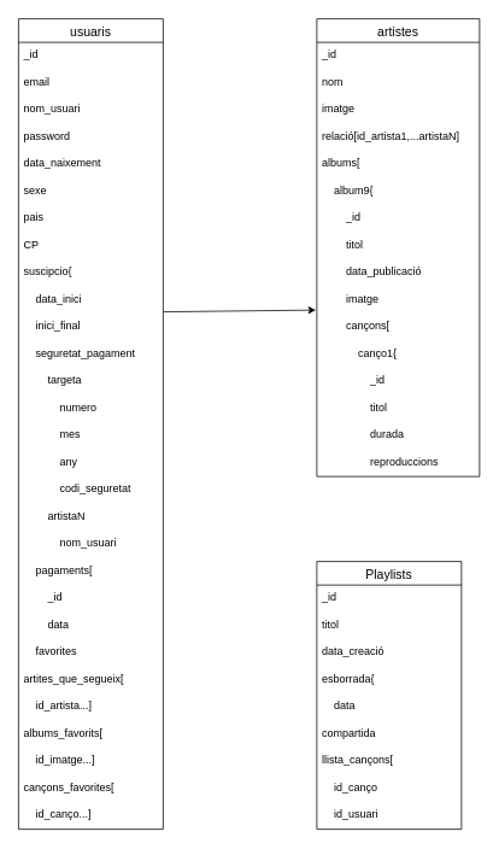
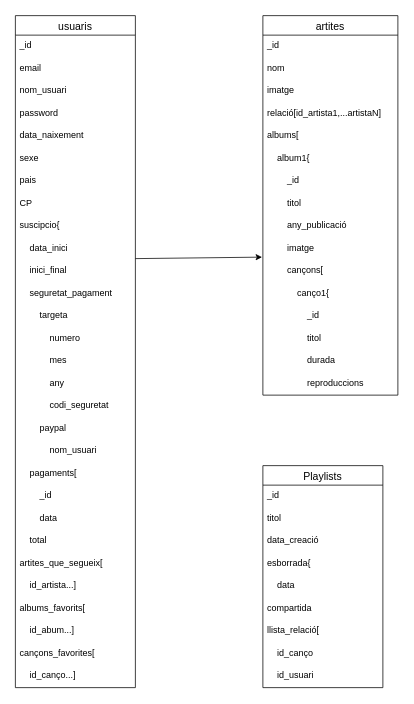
  <mxCell id="0" />
  <mxCell id="1" parent="0" />
- <mxCell id="2" value="artistes" style="swimlane;fontStyle=0;childLayout=stackLayout;horizontal=1;startSize=26;horizontalStack=0;resizeParent=1;resizeParentMax=0;resizeLast=0;collapsible=1;marginBottom=0;align=center;fontSize=14;" vertex="1" parent="1"><mxGeometry x="350" y="20" width="180" height="506" as="geometry" /></mxCell>
+ <mxCell id="2" value="artites" style="swimlane;fontStyle=0;childLayout=stackLayout;horizontal=1;startSize=26;horizontalStack=0;resizeParent=1;resizeParentMax=0;resizeLast=0;collapsible=1;marginBottom=0;align=center;fontSize=14;" vertex="1" parent="1"><mxGeometry x="350" y="20" width="180" height="506" as="geometry" /></mxCell>
  <mxCell id="3" value="_id" style="text;strokeColor=none;fillColor=none;spacingLeft=4;spacingRight=4;overflow=hidden;rotatable=0;points=[[0,0.5],[1,0.5]];portConstraint=eastwest;fontSize=12;" vertex="1" parent="2"><mxGeometry y="26" width="180" height="30" as="geometry" /></mxCell>
  <mxCell id="4" value="nom" style="text;strokeColor=none;fillColor=none;spacingLeft=4;spacingRight=4;overflow=hidden;rotatable=0;points=[[0,0.5],[1,0.5]];portConstraint=eastwest;fontSize=12;" vertex="1" parent="2"><mxGeometry y="56" width="180" height="30" as="geometry" /></mxCell>
  <mxCell id="5" value="imatge" style="text;strokeColor=none;fillColor=none;spacingLeft=4;spacingRight=4;overflow=hidden;rotatable=0;points=[[0,0.5],[1,0.5]];portConstraint=eastwest;fontSize=12;" vertex="1" parent="2"><mxGeometry y="86" width="180" height="30" as="geometry" /></mxCell>
  <mxCell id="6" value="relació[id_artista1,...artistaN]" style="text;strokeColor=none;fillColor=none;spacingLeft=4;spacingRight=4;overflow=hidden;rotatable=0;points=[[0,0.5],[1,0.5]];portConstraint=eastwest;fontSize=12;" vertex="1" parent="2"><mxGeometry y="116" width="180" height="30" as="geometry" /></mxCell>
  <mxCell id="7" value="albums[" style="text;strokeColor=none;fillColor=none;spacingLeft=4;spacingRight=4;overflow=hidden;rotatable=0;points=[[0,0.5],[1,0.5]];portConstraint=eastwest;fontSize=12;" vertex="1" parent="2"><mxGeometry y="146" width="180" height="30" as="geometry" /></mxCell>
- <mxCell id="8" value="    album9{&#10;" style="text;strokeColor=none;fillColor=none;spacingLeft=4;spacingRight=4;overflow=hidden;rotatable=0;points=[[0,0.5],[1,0.5]];portConstraint=eastwest;fontSize=12;" vertex="1" parent="2"><mxGeometry y="176" width="180" height="30" as="geometry" /></mxCell>
+ <mxCell id="8" value="    album1{&#10;" style="text;strokeColor=none;fillColor=none;spacingLeft=4;spacingRight=4;overflow=hidden;rotatable=0;points=[[0,0.5],[1,0.5]];portConstraint=eastwest;fontSize=12;" vertex="1" parent="2"><mxGeometry y="176" width="180" height="30" as="geometry" /></mxCell>
  <mxCell id="9" value="        _id&#10;" style="text;strokeColor=none;fillColor=none;spacingLeft=4;spacingRight=4;overflow=hidden;rotatable=0;points=[[0,0.5],[1,0.5]];portConstraint=eastwest;fontSize=12;" vertex="1" parent="2"><mxGeometry y="206" width="180" height="30" as="geometry" /></mxCell>
  <mxCell id="10" value="        titol" style="text;strokeColor=none;fillColor=none;spacingLeft=4;spacingRight=4;overflow=hidden;rotatable=0;points=[[0,0.5],[1,0.5]];portConstraint=eastwest;fontSize=12;" vertex="1" parent="2"><mxGeometry y="236" width="180" height="30" as="geometry" /></mxCell>
- <mxCell id="11" value="        data_publicació" style="text;strokeColor=none;fillColor=none;spacingLeft=4;spacingRight=4;overflow=hidden;rotatable=0;points=[[0,0.5],[1,0.5]];portConstraint=eastwest;fontSize=12;" vertex="1" parent="2"><mxGeometry y="266" width="180" height="30" as="geometry" /></mxCell>
+ <mxCell id="11" value="        any_publicació" style="text;strokeColor=none;fillColor=none;spacingLeft=4;spacingRight=4;overflow=hidden;rotatable=0;points=[[0,0.5],[1,0.5]];portConstraint=eastwest;fontSize=12;" vertex="1" parent="2"><mxGeometry y="266" width="180" height="30" as="geometry" /></mxCell>
  <mxCell id="12" value="        imatge" style="text;strokeColor=none;fillColor=none;spacingLeft=4;spacingRight=4;overflow=hidden;rotatable=0;points=[[0,0.5],[1,0.5]];portConstraint=eastwest;fontSize=12;" vertex="1" parent="2"><mxGeometry y="296" width="180" height="30" as="geometry" /></mxCell>
  <mxCell id="13" value="        cançons[&#10; " style="text;strokeColor=none;fillColor=none;spacingLeft=4;spacingRight=4;overflow=hidden;rotatable=0;points=[[0,0.5],[1,0.5]];portConstraint=eastwest;fontSize=12;" vertex="1" parent="2"><mxGeometry y="326" width="180" height="30" as="geometry" /></mxCell>
  <mxCell id="14" value="            canço1{" style="text;strokeColor=none;fillColor=none;spacingLeft=4;spacingRight=4;overflow=hidden;rotatable=0;points=[[0,0.5],[1,0.5]];portConstraint=eastwest;fontSize=12;" vertex="1" parent="2"><mxGeometry y="356" width="180" height="30" as="geometry" /></mxCell>
  <mxCell id="15" value="                _id" style="text;strokeColor=none;fillColor=none;spacingLeft=4;spacingRight=4;overflow=hidden;rotatable=0;points=[[0,0.5],[1,0.5]];portConstraint=eastwest;fontSize=12;" vertex="1" parent="2"><mxGeometry y="386" width="180" height="30" as="geometry" /></mxCell>
  <mxCell id="16" value="                titol" style="text;strokeColor=none;fillColor=none;spacingLeft=4;spacingRight=4;overflow=hidden;rotatable=0;points=[[0,0.5],[1,0.5]];portConstraint=eastwest;fontSize=12;" vertex="1" parent="2"><mxGeometry y="416" width="180" height="30" as="geometry" /></mxCell>
  <mxCell id="17" value="                durada" style="text;strokeColor=none;fillColor=none;spacingLeft=4;spacingRight=4;overflow=hidden;rotatable=0;points=[[0,0.5],[1,0.5]];portConstraint=eastwest;fontSize=12;" vertex="1" parent="2"><mxGeometry y="446" width="180" height="30" as="geometry" /></mxCell>
  <mxCell id="18" value="                reproduccions" style="text;strokeColor=none;fillColor=none;spacingLeft=4;spacingRight=4;overflow=hidden;rotatable=0;points=[[0,0.5],[1,0.5]];portConstraint=eastwest;fontSize=12;" vertex="1" parent="2"><mxGeometry y="476" width="180" height="30" as="geometry" /></mxCell>
  <mxCell id="19" value="usuaris" style="swimlane;fontStyle=0;childLayout=stackLayout;horizontal=1;startSize=26;horizontalStack=0;resizeParent=1;resizeParentMax=0;resizeLast=0;collapsible=1;marginBottom=0;align=center;fontSize=14;" vertex="1" parent="1"><mxGeometry x="20" y="20" width="160" height="896" as="geometry" /></mxCell>
  <mxCell id="20" value="_id" style="text;strokeColor=none;fillColor=none;spacingLeft=4;spacingRight=4;overflow=hidden;rotatable=0;points=[[0,0.5],[1,0.5]];portConstraint=eastwest;fontSize=12;" vertex="1" parent="19"><mxGeometry y="26" width="160" height="30" as="geometry" /></mxCell>
  <mxCell id="21" value="email" style="text;strokeColor=none;fillColor=none;spacingLeft=4;spacingRight=4;overflow=hidden;rotatable=0;points=[[0,0.5],[1,0.5]];portConstraint=eastwest;fontSize=12;" vertex="1" parent="19"><mxGeometry y="56" width="160" height="30" as="geometry" /></mxCell>
  <mxCell id="22" value="nom_usuari" style="text;strokeColor=none;fillColor=none;spacingLeft=4;spacingRight=4;overflow=hidden;rotatable=0;points=[[0,0.5],[1,0.5]];portConstraint=eastwest;fontSize=12;" vertex="1" parent="19"><mxGeometry y="86" width="160" height="30" as="geometry" /></mxCell>
  <mxCell id="23" value="password" style="text;strokeColor=none;fillColor=none;spacingLeft=4;spacingRight=4;overflow=hidden;rotatable=0;points=[[0,0.5],[1,0.5]];portConstraint=eastwest;fontSize=12;" vertex="1" parent="19"><mxGeometry y="116" width="160" height="30" as="geometry" /></mxCell>
  <mxCell id="24" value="data_naixement" style="text;strokeColor=none;fillColor=none;spacingLeft=4;spacingRight=4;overflow=hidden;rotatable=0;points=[[0,0.5],[1,0.5]];portConstraint=eastwest;fontSize=12;" vertex="1" parent="19"><mxGeometry y="146" width="160" height="30" as="geometry" /></mxCell>
  <mxCell id="25" value="sexe" style="text;strokeColor=none;fillColor=none;spacingLeft=4;spacingRight=4;overflow=hidden;rotatable=0;points=[[0,0.5],[1,0.5]];portConstraint=eastwest;fontSize=12;" vertex="1" parent="19"><mxGeometry y="176" width="160" height="30" as="geometry" /></mxCell>
  <mxCell id="26" value="pais" style="text;strokeColor=none;fillColor=none;spacingLeft=4;spacingRight=4;overflow=hidden;rotatable=0;points=[[0,0.5],[1,0.5]];portConstraint=eastwest;fontSize=12;" vertex="1" parent="19"><mxGeometry y="206" width="160" height="30" as="geometry" /></mxCell>
  <mxCell id="27" value="CP" style="text;strokeColor=none;fillColor=none;spacingLeft=4;spacingRight=4;overflow=hidden;rotatable=0;points=[[0,0.5],[1,0.5]];portConstraint=eastwest;fontSize=12;" vertex="1" parent="19"><mxGeometry y="236" width="160" height="30" as="geometry" /></mxCell>
  <mxCell id="28" value="suscipcio{" style="text;strokeColor=none;fillColor=none;spacingLeft=4;spacingRight=4;overflow=hidden;rotatable=0;points=[[0,0.5],[1,0.5]];portConstraint=eastwest;fontSize=12;" vertex="1" parent="19"><mxGeometry y="266" width="160" height="30" as="geometry" /></mxCell>
  <mxCell id="29" value="    data_inici" style="text;strokeColor=none;fillColor=none;spacingLeft=4;spacingRight=4;overflow=hidden;rotatable=0;points=[[0,0.5],[1,0.5]];portConstraint=eastwest;fontSize=12;" vertex="1" parent="19"><mxGeometry y="296" width="160" height="30" as="geometry" /></mxCell>
  <mxCell id="30" value="    inici_final" style="text;strokeColor=none;fillColor=none;spacingLeft=4;spacingRight=4;overflow=hidden;rotatable=0;points=[[0,0.5],[1,0.5]];portConstraint=eastwest;fontSize=12;" vertex="1" parent="19"><mxGeometry y="326" width="160" height="30" as="geometry" /></mxCell>
  <mxCell id="31" value="    seguretat_pagament" style="text;strokeColor=none;fillColor=none;spacingLeft=4;spacingRight=4;overflow=hidden;rotatable=0;points=[[0,0.5],[1,0.5]];portConstraint=eastwest;fontSize=12;" vertex="1" parent="19"><mxGeometry y="356" width="160" height="30" as="geometry" /></mxCell>
  <mxCell id="32" value="        targeta" style="text;strokeColor=none;fillColor=none;spacingLeft=4;spacingRight=4;overflow=hidden;rotatable=0;points=[[0,0.5],[1,0.5]];portConstraint=eastwest;fontSize=12;" vertex="1" parent="19"><mxGeometry y="386" width="160" height="30" as="geometry" /></mxCell>
  <mxCell id="33" value="            numero" style="text;strokeColor=none;fillColor=none;spacingLeft=4;spacingRight=4;overflow=hidden;rotatable=0;points=[[0,0.5],[1,0.5]];portConstraint=eastwest;fontSize=12;" vertex="1" parent="19"><mxGeometry y="416" width="160" height="30" as="geometry" /></mxCell>
  <mxCell id="34" value="            mes" style="text;strokeColor=none;fillColor=none;spacingLeft=4;spacingRight=4;overflow=hidden;rotatable=0;points=[[0,0.5],[1,0.5]];portConstraint=eastwest;fontSize=12;" vertex="1" parent="19"><mxGeometry y="446" width="160" height="30" as="geometry" /></mxCell>
  <mxCell id="35" value="            any" style="text;strokeColor=none;fillColor=none;spacingLeft=4;spacingRight=4;overflow=hidden;rotatable=0;points=[[0,0.5],[1,0.5]];portConstraint=eastwest;fontSize=12;" vertex="1" parent="19"><mxGeometry y="476" width="160" height="30" as="geometry" /></mxCell>
  <mxCell id="36" value="            codi_seguretat" style="text;strokeColor=none;fillColor=none;spacingLeft=4;spacingRight=4;overflow=hidden;rotatable=0;points=[[0,0.5],[1,0.5]];portConstraint=eastwest;fontSize=12;" vertex="1" parent="19"><mxGeometry y="506" width="160" height="30" as="geometry" /></mxCell>
- <mxCell id="37" value="        artistaN" style="text;strokeColor=none;fillColor=none;spacingLeft=4;spacingRight=4;overflow=hidden;rotatable=0;points=[[0,0.5],[1,0.5]];portConstraint=eastwest;fontSize=12;" vertex="1" parent="19"><mxGeometry y="536" width="160" height="30" as="geometry" /></mxCell>
+ <mxCell id="37" value="        paypal" style="text;strokeColor=none;fillColor=none;spacingLeft=4;spacingRight=4;overflow=hidden;rotatable=0;points=[[0,0.5],[1,0.5]];portConstraint=eastwest;fontSize=12;" vertex="1" parent="19"><mxGeometry y="536" width="160" height="30" as="geometry" /></mxCell>
  <mxCell id="38" value="            nom_usuari&#10;" style="text;strokeColor=none;fillColor=none;spacingLeft=4;spacingRight=4;overflow=hidden;rotatable=0;points=[[0,0.5],[1,0.5]];portConstraint=eastwest;fontSize=12;" vertex="1" parent="19"><mxGeometry y="566" width="160" height="30" as="geometry" /></mxCell>
  <mxCell id="39" value="    pagaments[" style="text;strokeColor=none;fillColor=none;spacingLeft=4;spacingRight=4;overflow=hidden;rotatable=0;points=[[0,0.5],[1,0.5]];portConstraint=eastwest;fontSize=12;" vertex="1" parent="19"><mxGeometry y="596" width="160" height="30" as="geometry" /></mxCell>
  <mxCell id="40" value="        _id" style="text;strokeColor=none;fillColor=none;spacingLeft=4;spacingRight=4;overflow=hidden;rotatable=0;points=[[0,0.5],[1,0.5]];portConstraint=eastwest;fontSize=12;" vertex="1" parent="19"><mxGeometry y="626" width="160" height="30" as="geometry" /></mxCell>
  <mxCell id="41" value="        data" style="text;strokeColor=none;fillColor=none;spacingLeft=4;spacingRight=4;overflow=hidden;rotatable=0;points=[[0,0.5],[1,0.5]];portConstraint=eastwest;fontSize=12;" vertex="1" parent="19"><mxGeometry y="656" width="160" height="30" as="geometry" /></mxCell>
- <mxCell id="42" value="    favorites" style="text;strokeColor=none;fillColor=none;spacingLeft=4;spacingRight=4;overflow=hidden;rotatable=0;points=[[0,0.5],[1,0.5]];portConstraint=eastwest;fontSize=12;" vertex="1" parent="19"><mxGeometry y="686" width="160" height="30" as="geometry" /></mxCell>
+ <mxCell id="42" value="    total" style="text;strokeColor=none;fillColor=none;spacingLeft=4;spacingRight=4;overflow=hidden;rotatable=0;points=[[0,0.5],[1,0.5]];portConstraint=eastwest;fontSize=12;" vertex="1" parent="19"><mxGeometry y="686" width="160" height="30" as="geometry" /></mxCell>
  <mxCell id="43" value="artites_que_segueix[" style="text;strokeColor=none;fillColor=none;spacingLeft=4;spacingRight=4;overflow=hidden;rotatable=0;points=[[0,0.5],[1,0.5]];portConstraint=eastwest;fontSize=12;" vertex="1" parent="19"><mxGeometry y="716" width="160" height="30" as="geometry" /></mxCell>
  <mxCell id="44" value="    id_artista...]" style="text;strokeColor=none;fillColor=none;spacingLeft=4;spacingRight=4;overflow=hidden;rotatable=0;points=[[0,0.5],[1,0.5]];portConstraint=eastwest;fontSize=12;" vertex="1" parent="19"><mxGeometry y="746" width="160" height="30" as="geometry" /></mxCell>
  <mxCell id="45" value="albums_favorits[" style="text;strokeColor=none;fillColor=none;spacingLeft=4;spacingRight=4;overflow=hidden;rotatable=0;points=[[0,0.5],[1,0.5]];portConstraint=eastwest;fontSize=12;" vertex="1" parent="19"><mxGeometry y="776" width="160" height="30" as="geometry" /></mxCell>
- <mxCell id="46" value="    id_imatge...]" style="text;strokeColor=none;fillColor=none;spacingLeft=4;spacingRight=4;overflow=hidden;rotatable=0;points=[[0,0.5],[1,0.5]];portConstraint=eastwest;fontSize=12;" vertex="1" parent="19"><mxGeometry y="806" width="160" height="30" as="geometry" /></mxCell>
+ <mxCell id="46" value="    id_abum...]" style="text;strokeColor=none;fillColor=none;spacingLeft=4;spacingRight=4;overflow=hidden;rotatable=0;points=[[0,0.5],[1,0.5]];portConstraint=eastwest;fontSize=12;" vertex="1" parent="19"><mxGeometry y="806" width="160" height="30" as="geometry" /></mxCell>
  <mxCell id="47" value="cançons_favorites[" style="text;strokeColor=none;fillColor=none;spacingLeft=4;spacingRight=4;overflow=hidden;rotatable=0;points=[[0,0.5],[1,0.5]];portConstraint=eastwest;fontSize=12;" vertex="1" parent="19"><mxGeometry y="836" width="160" height="30" as="geometry" /></mxCell>
  <mxCell id="48" value="    id_canço...]" style="text;strokeColor=none;fillColor=none;spacingLeft=4;spacingRight=4;overflow=hidden;rotatable=0;points=[[0,0.5],[1,0.5]];portConstraint=eastwest;fontSize=12;" vertex="1" parent="19"><mxGeometry y="866" width="160" height="30" as="geometry" /></mxCell>
  <mxCell id="49" value="" style="endArrow=classic;html=1;rounded=0;exitX=1;exitY=-0.067;exitDx=0;exitDy=0;exitPerimeter=0;entryX=-0.006;entryY=0.867;entryDx=0;entryDy=0;entryPerimeter=0;" edge="1" parent="1" source="30" target="12"><mxGeometry width="50" height="50" relative="1" as="geometry"><mxPoint x="380" y="250" as="sourcePoint" /><mxPoint x="430" y="200" as="targetPoint" /></mxGeometry></mxCell>
  <mxCell id="50" value="Playlists" style="swimlane;fontStyle=0;childLayout=stackLayout;horizontal=1;startSize=26;horizontalStack=0;resizeParent=1;resizeParentMax=0;resizeLast=0;collapsible=1;marginBottom=0;align=center;fontSize=14;" vertex="1" parent="1"><mxGeometry x="350" y="620" width="160" height="296" as="geometry" /></mxCell>
  <mxCell id="51" value="_id" style="text;strokeColor=none;fillColor=none;spacingLeft=4;spacingRight=4;overflow=hidden;rotatable=0;points=[[0,0.5],[1,0.5]];portConstraint=eastwest;fontSize=12;" vertex="1" parent="50"><mxGeometry y="26" width="160" height="30" as="geometry" /></mxCell>
  <mxCell id="52" value="titol" style="text;strokeColor=none;fillColor=none;spacingLeft=4;spacingRight=4;overflow=hidden;rotatable=0;points=[[0,0.5],[1,0.5]];portConstraint=eastwest;fontSize=12;" vertex="1" parent="50"><mxGeometry y="56" width="160" height="30" as="geometry" /></mxCell>
  <mxCell id="53" value="data_creació" style="text;strokeColor=none;fillColor=none;spacingLeft=4;spacingRight=4;overflow=hidden;rotatable=0;points=[[0,0.5],[1,0.5]];portConstraint=eastwest;fontSize=12;" vertex="1" parent="50"><mxGeometry y="86" width="160" height="30" as="geometry" /></mxCell>
  <mxCell id="54" value="esborrada{" style="text;strokeColor=none;fillColor=none;spacingLeft=4;spacingRight=4;overflow=hidden;rotatable=0;points=[[0,0.5],[1,0.5]];portConstraint=eastwest;fontSize=12;" vertex="1" parent="50"><mxGeometry y="116" width="160" height="30" as="geometry" /></mxCell>
  <mxCell id="55" value="    data" style="text;strokeColor=none;fillColor=none;spacingLeft=4;spacingRight=4;overflow=hidden;rotatable=0;points=[[0,0.5],[1,0.5]];portConstraint=eastwest;fontSize=12;" vertex="1" parent="50"><mxGeometry y="146" width="160" height="30" as="geometry" /></mxCell>
  <mxCell id="56" value="compartida" style="text;strokeColor=none;fillColor=none;spacingLeft=4;spacingRight=4;overflow=hidden;rotatable=0;points=[[0,0.5],[1,0.5]];portConstraint=eastwest;fontSize=12;" vertex="1" parent="50"><mxGeometry y="176" width="160" height="30" as="geometry" /></mxCell>
- <mxCell id="57" value="llista_cançons[" style="text;strokeColor=none;fillColor=none;spacingLeft=4;spacingRight=4;overflow=hidden;rotatable=0;points=[[0,0.5],[1,0.5]];portConstraint=eastwest;fontSize=12;" vertex="1" parent="50"><mxGeometry y="206" width="160" height="30" as="geometry" /></mxCell>
+ <mxCell id="57" value="llista_relació[" style="text;strokeColor=none;fillColor=none;spacingLeft=4;spacingRight=4;overflow=hidden;rotatable=0;points=[[0,0.5],[1,0.5]];portConstraint=eastwest;fontSize=12;" vertex="1" parent="50"><mxGeometry y="206" width="160" height="30" as="geometry" /></mxCell>
  <mxCell id="58" value="    id_canço&#10;&#10;" style="text;strokeColor=none;fillColor=none;spacingLeft=4;spacingRight=4;overflow=hidden;rotatable=0;points=[[0,0.5],[1,0.5]];portConstraint=eastwest;fontSize=12;" vertex="1" parent="50"><mxGeometry y="236" width="160" height="30" as="geometry" /></mxCell>
  <mxCell id="59" value="    id_usuari" style="text;strokeColor=none;fillColor=none;spacingLeft=4;spacingRight=4;overflow=hidden;rotatable=0;points=[[0,0.5],[1,0.5]];portConstraint=eastwest;fontSize=12;" vertex="1" parent="50"><mxGeometry y="266" width="160" height="30" as="geometry" /></mxCell>
